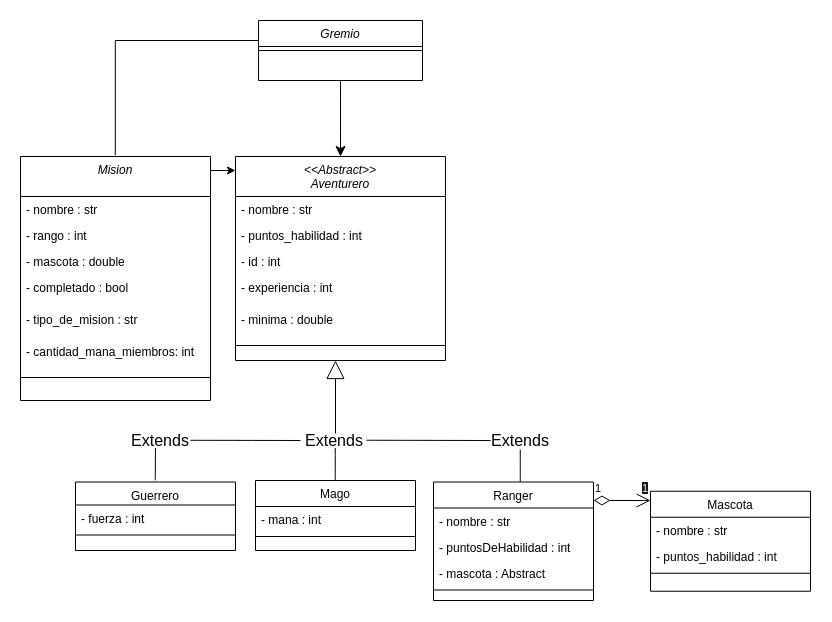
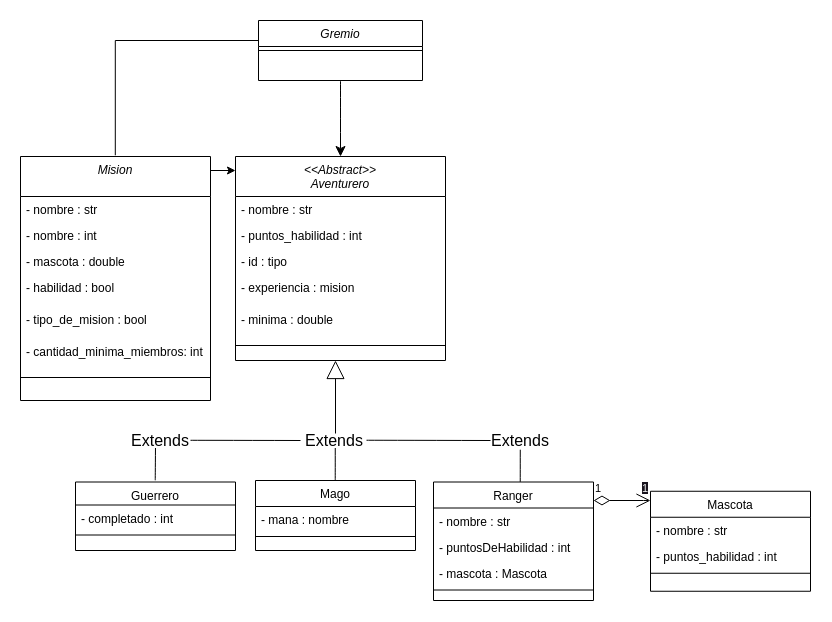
  <mxCell id="0" />
  <mxCell id="1" parent="0" />
  <mxCell id="2" value="Mago" style="swimlane;fontStyle=0;align=center;verticalAlign=top;childLayout=stackLayout;horizontal=1;startSize=26;horizontalStack=0;resizeParent=1;resizeLast=0;collapsible=1;marginBottom=0;rounded=0;shadow=0;strokeWidth=1;" parent="1" vertex="1"><mxGeometry x="255" y="480" width="160" height="70" as="geometry"><mxRectangle x="550" y="140" width="160" height="26" as="alternateBounds" /></mxGeometry></mxCell>
- <mxCell id="3" value="- mana : int" style="text;align=left;verticalAlign=top;spacingLeft=4;spacingRight=4;overflow=hidden;rotatable=0;points=[[0,0.5],[1,0.5]];portConstraint=eastwest;" parent="2" vertex="1"><mxGeometry y="26" width="160" height="26" as="geometry" /></mxCell>
+ <mxCell id="3" value="- mana : nombre" style="text;align=left;verticalAlign=top;spacingLeft=4;spacingRight=4;overflow=hidden;rotatable=0;points=[[0,0.5],[1,0.5]];portConstraint=eastwest;" parent="2" vertex="1"><mxGeometry y="26" width="160" height="26" as="geometry" /></mxCell>
  <mxCell id="4" value="" style="line;html=1;strokeWidth=1;align=left;verticalAlign=middle;spacingTop=-1;spacingLeft=3;spacingRight=3;rotatable=0;labelPosition=right;points=[];portConstraint=eastwest;" parent="2" vertex="1"><mxGeometry y="52" width="160" height="8" as="geometry" /></mxCell>
  <mxCell id="5" style="edgeStyle=none;curved=1;rounded=0;orthogonalLoop=1;jettySize=auto;html=1;entryX=0.5;entryY=0;entryDx=0;entryDy=0;fontSize=12;startSize=8;endSize=8;" parent="1" target="9" edge="1"><mxGeometry relative="1" as="geometry"><mxPoint x="340" y="80" as="sourcePoint" /></mxGeometry></mxCell>
  <mxCell id="6" style="edgeStyle=orthogonalEdgeStyle;rounded=0;orthogonalLoop=1;jettySize=auto;html=1;entryX=0.499;entryY=-0.005;entryDx=0;entryDy=0;entryPerimeter=0;endArrow=none;" edge="1" parent="1" source="7" target="27"><mxGeometry relative="1" as="geometry"><Array as="points"><mxPoint x="115" y="40" /></Array></mxGeometry></mxCell>
  <mxCell id="7" value="Gremio" style="swimlane;fontStyle=2;align=center;verticalAlign=top;childLayout=stackLayout;horizontal=1;startSize=26;horizontalStack=0;resizeParent=1;resizeLast=0;collapsible=1;marginBottom=0;rounded=0;shadow=0;strokeWidth=1;" parent="1" vertex="1"><mxGeometry x="258" y="20" width="164" height="60" as="geometry"><mxRectangle x="230" y="140" width="160" height="26" as="alternateBounds" /></mxGeometry></mxCell>
  <mxCell id="8" value="" style="line;html=1;strokeWidth=1;align=left;verticalAlign=middle;spacingTop=-1;spacingLeft=3;spacingRight=3;rotatable=0;labelPosition=right;points=[];portConstraint=eastwest;" parent="7" vertex="1"><mxGeometry y="26" width="164" height="8" as="geometry" /></mxCell>
  <mxCell id="9" value="&lt;&lt;Abstract&gt;&gt;&#10;Aventurero&#10;&#10;" style="swimlane;fontStyle=2;align=center;verticalAlign=top;childLayout=stackLayout;horizontal=1;startSize=40;horizontalStack=0;resizeParent=1;resizeLast=0;collapsible=1;marginBottom=0;rounded=0;shadow=0;strokeWidth=1;" parent="1" vertex="1"><mxGeometry x="235" y="156" width="210" height="204" as="geometry"><mxRectangle x="230" y="140" width="160" height="26" as="alternateBounds" /></mxGeometry></mxCell>
  <mxCell id="10" value="- nombre : str&#10;&#10;" style="text;align=left;verticalAlign=top;spacingLeft=4;spacingRight=4;overflow=hidden;rotatable=0;points=[[0,0.5],[1,0.5]];portConstraint=eastwest;" parent="9" vertex="1"><mxGeometry y="40" width="210" height="26" as="geometry" /></mxCell>
  <mxCell id="11" value="- puntos_habilidad : int" style="text;align=left;verticalAlign=top;spacingLeft=4;spacingRight=4;overflow=hidden;rotatable=0;points=[[0,0.5],[1,0.5]];portConstraint=eastwest;" parent="9" vertex="1"><mxGeometry y="66" width="210" height="26" as="geometry" /></mxCell>
- <mxCell id="12" value="- id : int" style="text;align=left;verticalAlign=top;spacingLeft=4;spacingRight=4;overflow=hidden;rotatable=0;points=[[0,0.5],[1,0.5]];portConstraint=eastwest;" parent="9" vertex="1"><mxGeometry y="92" width="210" height="26" as="geometry" /></mxCell>
- <mxCell id="13" value="- experiencia : int" style="text;align=left;verticalAlign=top;spacingLeft=4;spacingRight=4;overflow=hidden;rotatable=0;points=[[0,0.5],[1,0.5]];portConstraint=eastwest;" parent="9" vertex="1"><mxGeometry y="118" width="210" height="32" as="geometry" /></mxCell>
+ <mxCell id="12" value="- id : tipo" style="text;align=left;verticalAlign=top;spacingLeft=4;spacingRight=4;overflow=hidden;rotatable=0;points=[[0,0.5],[1,0.5]];portConstraint=eastwest;" parent="9" vertex="1"><mxGeometry y="92" width="210" height="26" as="geometry" /></mxCell>
+ <mxCell id="13" value="- experiencia : mision" style="text;align=left;verticalAlign=top;spacingLeft=4;spacingRight=4;overflow=hidden;rotatable=0;points=[[0,0.5],[1,0.5]];portConstraint=eastwest;" parent="9" vertex="1"><mxGeometry y="118" width="210" height="32" as="geometry" /></mxCell>
  <mxCell id="14" value="- minima : double" style="text;align=left;verticalAlign=top;spacingLeft=4;spacingRight=4;overflow=hidden;rotatable=0;points=[[0,0.5],[1,0.5]];portConstraint=eastwest;" parent="9" vertex="1"><mxGeometry y="150" width="210" height="32" as="geometry" /></mxCell>
  <mxCell id="15" value="" style="line;html=1;strokeWidth=1;align=left;verticalAlign=middle;spacingTop=-1;spacingLeft=3;spacingRight=3;rotatable=0;labelPosition=right;points=[];portConstraint=eastwest;" parent="9" vertex="1"><mxGeometry y="182" width="210" height="14" as="geometry" /></mxCell>
  <mxCell id="16" value="Ranger&#10;" style="swimlane;fontStyle=0;align=center;verticalAlign=top;childLayout=stackLayout;horizontal=1;startSize=26;horizontalStack=0;resizeParent=1;resizeLast=0;collapsible=1;marginBottom=0;rounded=0;shadow=0;strokeWidth=1;" parent="1" vertex="1"><mxGeometry x="433" y="481.5" width="160" height="118.5" as="geometry"><mxRectangle x="550" y="140" width="160" height="26" as="alternateBounds" /></mxGeometry></mxCell>
  <mxCell id="17" value="- nombre : str" style="text;align=left;verticalAlign=top;spacingLeft=4;spacingRight=4;overflow=hidden;rotatable=0;points=[[0,0.5],[1,0.5]];portConstraint=eastwest;" parent="16" vertex="1"><mxGeometry y="26" width="160" height="26" as="geometry" /></mxCell>
  <mxCell id="18" value="- puntosDeHabilidad : int" style="text;align=left;verticalAlign=top;spacingLeft=4;spacingRight=4;overflow=hidden;rotatable=0;points=[[0,0.5],[1,0.5]];portConstraint=eastwest;rounded=0;shadow=0;html=0;" parent="16" vertex="1"><mxGeometry y="52" width="160" height="26" as="geometry" /></mxCell>
- <mxCell id="19" value="- mascota : Abstract" style="text;align=left;verticalAlign=top;spacingLeft=4;spacingRight=4;overflow=hidden;rotatable=0;points=[[0,0.5],[1,0.5]];portConstraint=eastwest;rounded=0;shadow=0;html=0;" vertex="1" parent="16"><mxGeometry y="78" width="160" height="26" as="geometry" /></mxCell>
+ <mxCell id="19" value="- mascota : Mascota" style="text;align=left;verticalAlign=top;spacingLeft=4;spacingRight=4;overflow=hidden;rotatable=0;points=[[0,0.5],[1,0.5]];portConstraint=eastwest;rounded=0;shadow=0;html=0;" vertex="1" parent="16"><mxGeometry y="78" width="160" height="26" as="geometry" /></mxCell>
  <mxCell id="20" value="" style="line;html=1;strokeWidth=1;align=left;verticalAlign=middle;spacingTop=-1;spacingLeft=3;spacingRight=3;rotatable=0;labelPosition=right;points=[];portConstraint=eastwest;" parent="16" vertex="1"><mxGeometry y="104" width="160" height="8" as="geometry" /></mxCell>
  <mxCell id="21" value="Guerrero" style="swimlane;fontStyle=0;align=center;verticalAlign=top;childLayout=stackLayout;horizontal=1;startSize=23;horizontalStack=0;resizeParent=1;resizeLast=0;collapsible=1;marginBottom=0;rounded=0;shadow=0;strokeWidth=1;" parent="1" vertex="1"><mxGeometry x="75" y="481.5" width="160" height="68.5" as="geometry"><mxRectangle x="550" y="140" width="160" height="26" as="alternateBounds" /></mxGeometry></mxCell>
- <mxCell id="22" value="- fuerza : int" style="text;align=left;verticalAlign=top;spacingLeft=4;spacingRight=4;overflow=hidden;rotatable=0;points=[[0,0.5],[1,0.5]];portConstraint=eastwest;" parent="21" vertex="1"><mxGeometry y="23" width="160" height="26" as="geometry" /></mxCell>
+ <mxCell id="22" value="- completado : int" style="text;align=left;verticalAlign=top;spacingLeft=4;spacingRight=4;overflow=hidden;rotatable=0;points=[[0,0.5],[1,0.5]];portConstraint=eastwest;" parent="21" vertex="1"><mxGeometry y="23" width="160" height="26" as="geometry" /></mxCell>
  <mxCell id="23" value="" style="line;html=1;strokeWidth=1;align=left;verticalAlign=middle;spacingTop=-1;spacingLeft=3;spacingRight=3;rotatable=0;labelPosition=right;points=[];portConstraint=eastwest;" parent="21" vertex="1"><mxGeometry y="49" width="160" height="8" as="geometry" /></mxCell>
  <mxCell id="24" style="edgeStyle=none;curved=1;rounded=0;orthogonalLoop=1;jettySize=auto;html=1;exitX=0.5;exitY=0;exitDx=0;exitDy=0;fontSize=12;startSize=8;endSize=8;" parent="1" source="16" target="16" edge="1"><mxGeometry relative="1" as="geometry" /></mxCell>
  <mxCell id="25" value="" style="endArrow=none;html=1;rounded=0;fontSize=12;startSize=8;endSize=8;curved=1;" parent="1" edge="1"><mxGeometry width="50" height="50" relative="1" as="geometry"><mxPoint x="190" y="439.79" as="sourcePoint" /><mxPoint x="300" y="440" as="targetPoint" /></mxGeometry></mxCell>
  <mxCell id="26" style="edgeStyle=orthogonalEdgeStyle;rounded=0;orthogonalLoop=1;jettySize=auto;html=1;" edge="1" parent="1" source="27" target="9"><mxGeometry relative="1" as="geometry"><Array as="points"><mxPoint x="233" y="170" /><mxPoint x="233" y="170" /></Array></mxGeometry></mxCell>
  <mxCell id="27" value="Mision&#10;&#10;" style="swimlane;fontStyle=2;align=center;verticalAlign=top;childLayout=stackLayout;horizontal=1;startSize=40;horizontalStack=0;resizeParent=1;resizeLast=0;collapsible=1;marginBottom=0;rounded=0;shadow=0;strokeWidth=1;" parent="1" vertex="1"><mxGeometry x="20" y="156" width="190" height="244" as="geometry"><mxRectangle x="230" y="140" width="160" height="26" as="alternateBounds" /></mxGeometry></mxCell>
  <mxCell id="28" value="- nombre : str&#10;&#10;" style="text;align=left;verticalAlign=top;spacingLeft=4;spacingRight=4;overflow=hidden;rotatable=0;points=[[0,0.5],[1,0.5]];portConstraint=eastwest;" parent="27" vertex="1"><mxGeometry y="40" width="190" height="26" as="geometry" /></mxCell>
- <mxCell id="29" value="- rango : int" style="text;align=left;verticalAlign=top;spacingLeft=4;spacingRight=4;overflow=hidden;rotatable=0;points=[[0,0.5],[1,0.5]];portConstraint=eastwest;" parent="27" vertex="1"><mxGeometry y="66" width="190" height="26" as="geometry" /></mxCell>
+ <mxCell id="29" value="- nombre : int" style="text;align=left;verticalAlign=top;spacingLeft=4;spacingRight=4;overflow=hidden;rotatable=0;points=[[0,0.5],[1,0.5]];portConstraint=eastwest;" parent="27" vertex="1"><mxGeometry y="66" width="190" height="26" as="geometry" /></mxCell>
  <mxCell id="30" value="- mascota : double" style="text;align=left;verticalAlign=top;spacingLeft=4;spacingRight=4;overflow=hidden;rotatable=0;points=[[0,0.5],[1,0.5]];portConstraint=eastwest;" parent="27" vertex="1"><mxGeometry y="92" width="190" height="26" as="geometry" /></mxCell>
- <mxCell id="31" value="- completado : bool" style="text;align=left;verticalAlign=top;spacingLeft=4;spacingRight=4;overflow=hidden;rotatable=0;points=[[0,0.5],[1,0.5]];portConstraint=eastwest;" parent="27" vertex="1"><mxGeometry y="118" width="190" height="32" as="geometry" /></mxCell>
- <mxCell id="32" value="- tipo_de_mision : str" style="text;align=left;verticalAlign=top;spacingLeft=4;spacingRight=4;overflow=hidden;rotatable=0;points=[[0,0.5],[1,0.5]];portConstraint=eastwest;" vertex="1" parent="27"><mxGeometry y="150" width="190" height="32" as="geometry" /></mxCell>
- <mxCell id="33" value="- cantidad_mana_miembros: int" style="text;align=left;verticalAlign=top;spacingLeft=4;spacingRight=4;overflow=hidden;rotatable=0;points=[[0,0.5],[1,0.5]];portConstraint=eastwest;" vertex="1" parent="27"><mxGeometry y="182" width="190" height="32" as="geometry" /></mxCell>
+ <mxCell id="31" value="- habilidad : bool" style="text;align=left;verticalAlign=top;spacingLeft=4;spacingRight=4;overflow=hidden;rotatable=0;points=[[0,0.5],[1,0.5]];portConstraint=eastwest;" parent="27" vertex="1"><mxGeometry y="118" width="190" height="32" as="geometry" /></mxCell>
+ <mxCell id="32" value="- tipo_de_mision : bool" style="text;align=left;verticalAlign=top;spacingLeft=4;spacingRight=4;overflow=hidden;rotatable=0;points=[[0,0.5],[1,0.5]];portConstraint=eastwest;" vertex="1" parent="27"><mxGeometry y="150" width="190" height="32" as="geometry" /></mxCell>
+ <mxCell id="33" value="- cantidad_minima_miembros: int" style="text;align=left;verticalAlign=top;spacingLeft=4;spacingRight=4;overflow=hidden;rotatable=0;points=[[0,0.5],[1,0.5]];portConstraint=eastwest;" vertex="1" parent="27"><mxGeometry y="182" width="190" height="32" as="geometry" /></mxCell>
  <mxCell id="34" value="" style="line;html=1;strokeWidth=1;align=left;verticalAlign=middle;spacingTop=-1;spacingLeft=3;spacingRight=3;rotatable=0;labelPosition=right;points=[];portConstraint=eastwest;" parent="27" vertex="1"><mxGeometry y="214" width="190" height="14" as="geometry" /></mxCell>
  <mxCell id="35" value="Extends" style="text;html=1;align=center;verticalAlign=middle;whiteSpace=wrap;rounded=0;fontSize=16;" parent="1" vertex="1"><mxGeometry x="130" y="425" width="60" height="30" as="geometry" /></mxCell>
  <mxCell id="36" value="" style="endArrow=none;html=1;rounded=0;fontSize=12;startSize=8;endSize=8;curved=1;exitX=0.45;exitY=0.002;exitDx=0;exitDy=0;exitPerimeter=0;entryX=0.554;entryY=0.996;entryDx=0;entryDy=0;entryPerimeter=0;" parent="1" edge="1"><mxGeometry width="50" height="50" relative="1" as="geometry"><mxPoint x="154.74" y="479.786" as="sourcePoint" /><mxPoint x="154.98" y="447.5" as="targetPoint" /></mxGeometry></mxCell>
  <mxCell id="37" value="Extends" style="text;html=1;align=center;verticalAlign=middle;whiteSpace=wrap;rounded=0;fontSize=16;" parent="1" vertex="1"><mxGeometry x="329" y="432.5" width="10" height="15" as="geometry" /></mxCell>
  <mxCell id="38" value="Mascota&#10;" style="swimlane;fontStyle=0;align=center;verticalAlign=top;childLayout=stackLayout;horizontal=1;startSize=26;horizontalStack=0;resizeParent=1;resizeLast=0;collapsible=1;marginBottom=0;rounded=0;shadow=0;strokeWidth=1;" parent="1" vertex="1"><mxGeometry x="650" y="490.75" width="160" height="100" as="geometry"><mxRectangle x="550" y="140" width="160" height="26" as="alternateBounds" /></mxGeometry></mxCell>
  <mxCell id="39" value="- nombre : str" style="text;align=left;verticalAlign=top;spacingLeft=4;spacingRight=4;overflow=hidden;rotatable=0;points=[[0,0.5],[1,0.5]];portConstraint=eastwest;" parent="38" vertex="1"><mxGeometry y="26" width="160" height="26" as="geometry" /></mxCell>
  <mxCell id="40" value="- puntos_habilidad : int" style="text;align=left;verticalAlign=top;spacingLeft=4;spacingRight=4;overflow=hidden;rotatable=0;points=[[0,0.5],[1,0.5]];portConstraint=eastwest;rounded=0;shadow=0;html=0;" parent="38" vertex="1"><mxGeometry y="52" width="160" height="26" as="geometry" /></mxCell>
  <mxCell id="41" value="" style="line;html=1;strokeWidth=1;align=left;verticalAlign=middle;spacingTop=-1;spacingLeft=3;spacingRight=3;rotatable=0;labelPosition=right;points=[];portConstraint=eastwest;" parent="38" vertex="1"><mxGeometry y="78" width="160" height="8" as="geometry" /></mxCell>
  <mxCell id="42" value="" style="endArrow=none;html=1;rounded=0;fontSize=12;startSize=8;endSize=8;curved=1;entryX=0.554;entryY=0.996;entryDx=0;entryDy=0;entryPerimeter=0;" edge="1" parent="1"><mxGeometry width="50" height="50" relative="1" as="geometry"><mxPoint x="334.74" y="479.79" as="sourcePoint" /><mxPoint x="334.77" y="447.5" as="targetPoint" /></mxGeometry></mxCell>
  <mxCell id="43" value="" style="endArrow=none;html=1;rounded=0;fontSize=12;startSize=8;endSize=8;curved=1;entryX=0.554;entryY=0.996;entryDx=0;entryDy=0;entryPerimeter=0;" edge="1" parent="1"><mxGeometry width="50" height="50" relative="1" as="geometry"><mxPoint x="519.74" y="481.5" as="sourcePoint" /><mxPoint x="519.77" y="449.21" as="targetPoint" /></mxGeometry></mxCell>
  <mxCell id="44" value="" style="endArrow=none;html=1;rounded=0;fontSize=12;startSize=8;endSize=8;curved=1;" edge="1" parent="1"><mxGeometry width="50" height="50" relative="1" as="geometry"><mxPoint x="366" y="439.74" as="sourcePoint" /><mxPoint x="490" y="440" as="targetPoint" /></mxGeometry></mxCell>
  <mxCell id="45" value="Extends" style="text;html=1;align=center;verticalAlign=middle;whiteSpace=wrap;rounded=0;fontSize=16;" vertex="1" parent="1"><mxGeometry x="515" y="432.5" width="10" height="15" as="geometry" /></mxCell>
  <mxCell id="46" value="&lt;span style=&quot;color: rgb(240, 240, 240); font-family: Helvetica; font-size: 11px; font-style: normal; font-variant-ligatures: normal; font-variant-caps: normal; font-weight: 400; letter-spacing: normal; orphans: 2; text-align: left; text-indent: 0px; text-transform: none; widows: 2; word-spacing: 0px; -webkit-text-stroke-width: 0px; white-space: nowrap; background-color: rgb(24, 20, 29); text-decoration-thickness: initial; text-decoration-style: initial; text-decoration-color: initial; display: inline !important; float: none;&quot;&gt;1&lt;/span&gt;" style="text;whiteSpace=wrap;html=1;" vertex="1" parent="1"><mxGeometry x="640" y="473.5" width="10" height="10" as="geometry" /></mxCell>
  <mxCell id="47" value="1" style="endArrow=open;html=1;endSize=12;startArrow=diamondThin;startSize=14;startFill=0;edgeStyle=orthogonalEdgeStyle;align=left;verticalAlign=bottom;rounded=0;" edge="1" parent="1" target="38"><mxGeometry x="-1" y="3" relative="1" as="geometry"><mxPoint x="593" y="500" as="sourcePoint" /><mxPoint x="653" y="500.34" as="targetPoint" /><Array as="points"><mxPoint x="643" y="500" /><mxPoint x="643" y="500" /></Array></mxGeometry></mxCell>
  <mxCell id="48" value="" style="endArrow=block;endSize=16;endFill=0;html=1;rounded=0;" edge="1" parent="1"><mxGeometry width="160" relative="1" as="geometry"><mxPoint x="335" y="433" as="sourcePoint" /><mxPoint x="335" y="360" as="targetPoint" /><Array as="points" /></mxGeometry></mxCell>
